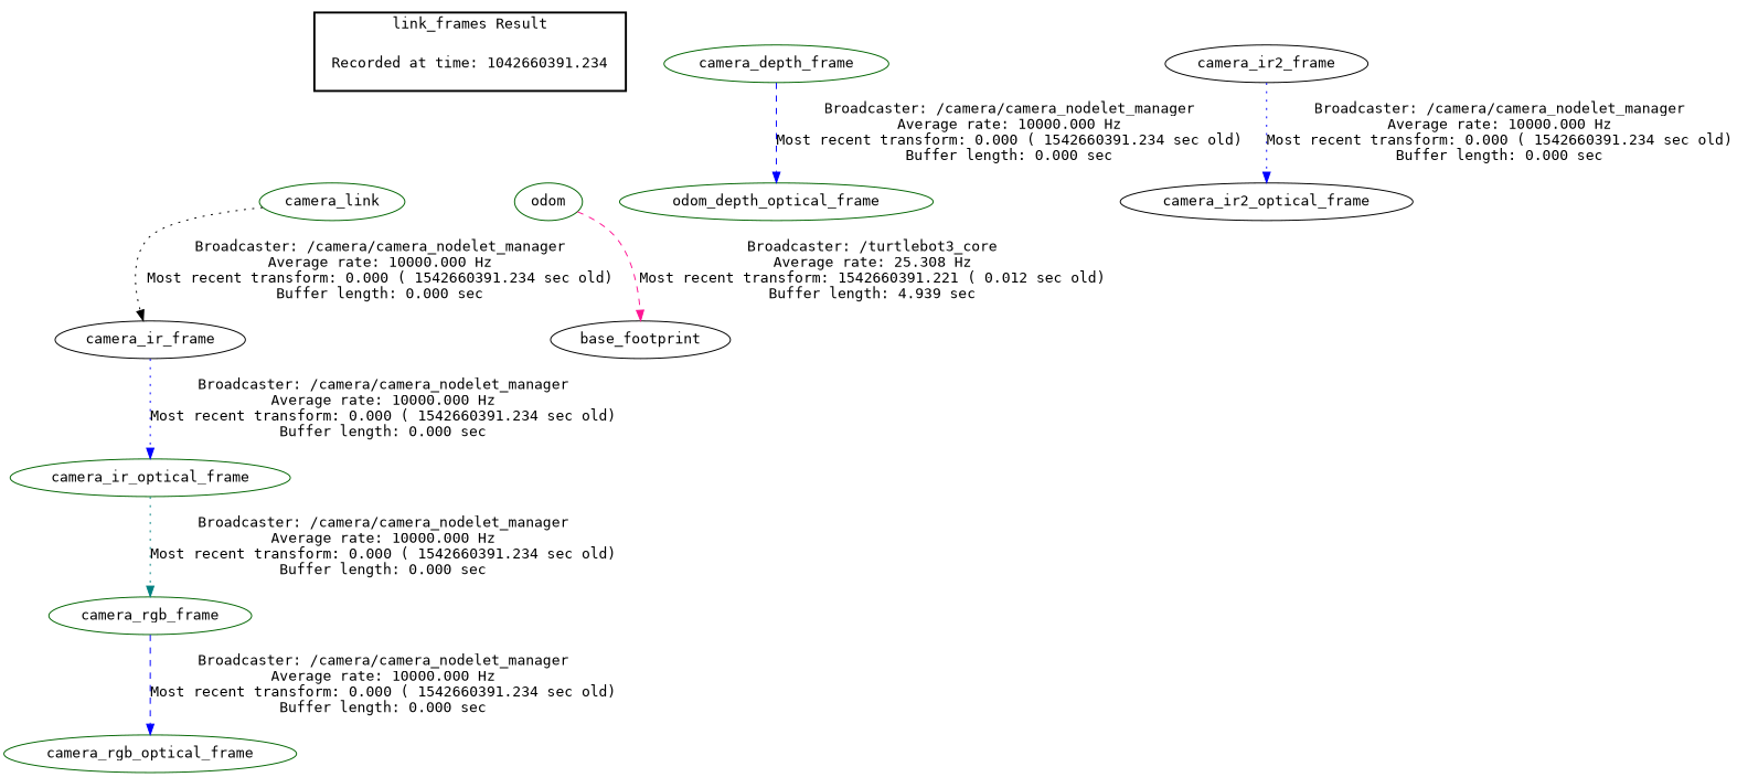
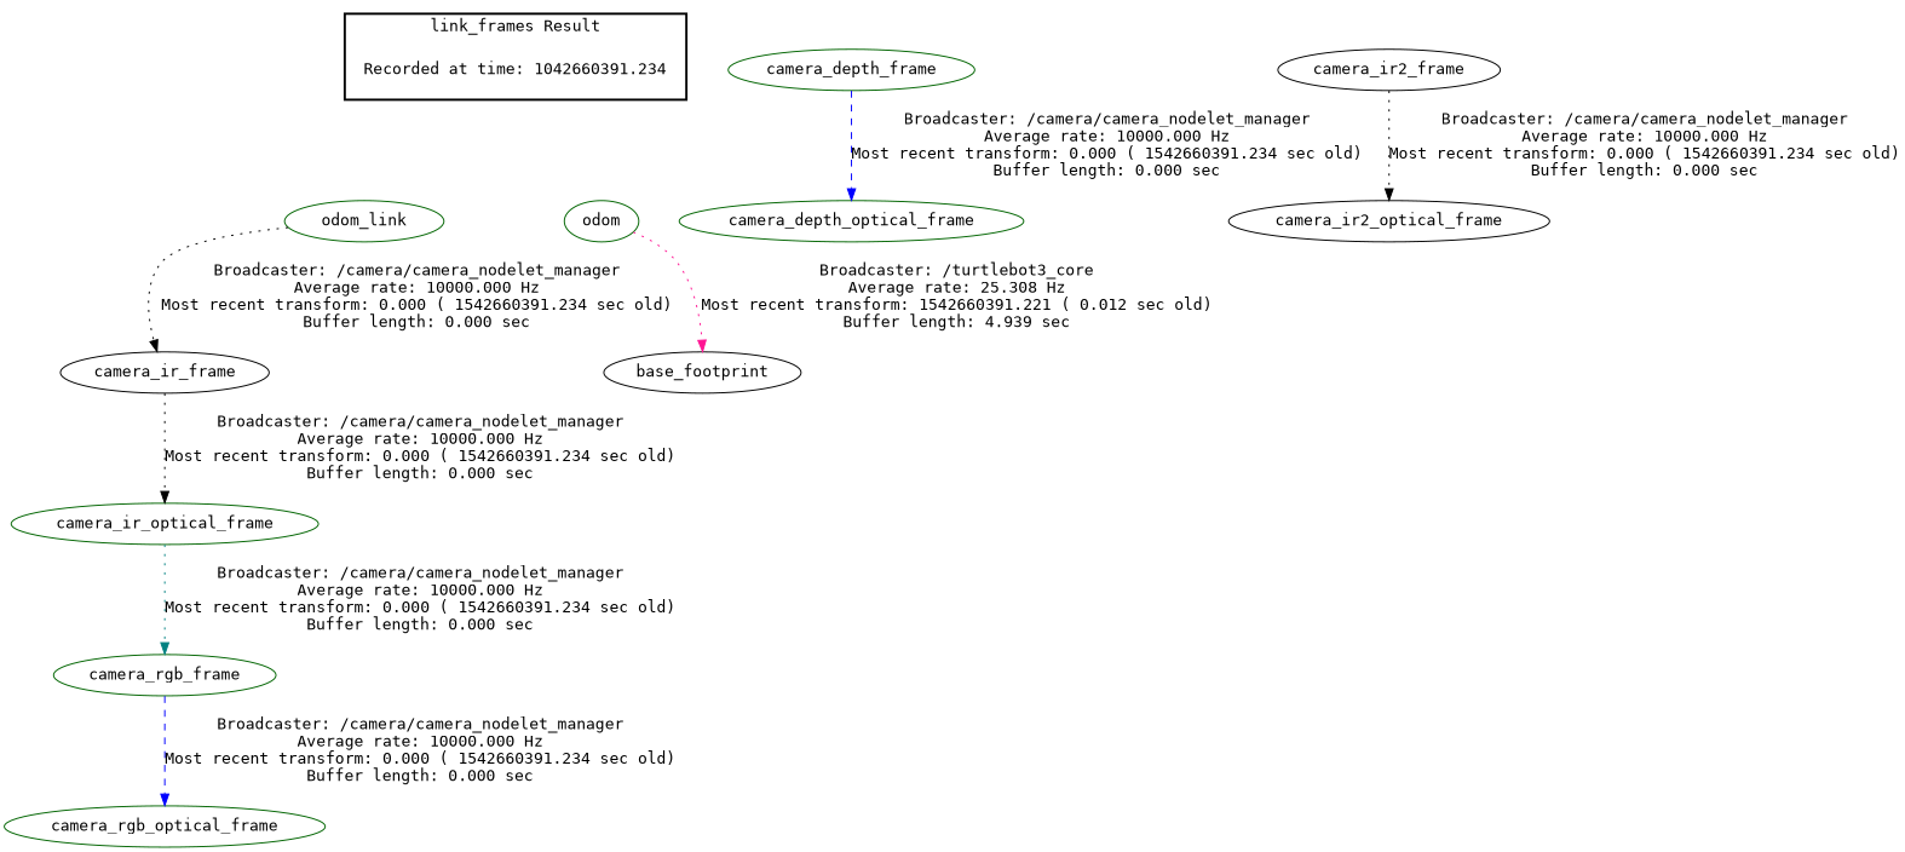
  digraph {
    fontname="DejaVu Sans Mono"
    node [color=darkgreen fontname="DejaVu Sans Mono"]
    edge [fontname="DejaVu Sans Mono" style=dotted color=blue]
    n1 [label="Recorded at time: 1042660391.234" shape=plaintext]
-   camera_link
+   camera_link [label=odom_link]
    odom
    camera_ir_frame [color=black]
    camera_rgb_frame
    camera_rgb_optical_frame
    camera_depth_frame
-   camera_depth_optical_frame [label=odom_depth_optical_frame]
+   camera_depth_optical_frame
    camera_ir_optical_frame
    camera_ir2_frame [color=black]
    camera_ir2_optical_frame [color=black]
    base_footprint [color=black]
    subgraph cluster_1 {
      color=black
      label="link_frames Result"
      style=bold
      n1
    }
    n1 -> camera_link [style=invis color=""]
    n1 -> odom [style=invis color=""]
    camera_link -> camera_ir_frame [color=black label="Broadcaster: /camera/camera_nodelet_manager\nAverage rate: 10000.000 Hz\nMost recent transform: 0.000 ( 1542660391.234 sec old)\nBuffer length: 0.000 sec\n"]
-   odom -> base_footprint [color=deeppink label="Broadcaster: /turtlebot3_core\nAverage rate: 25.308 Hz\nMost recent transform: 1542660391.221 ( 0.012 sec old)\nBuffer length: 4.939 sec\n" style=dashed]
-   camera_ir_frame -> camera_ir_optical_frame [label="Broadcaster: /camera/camera_nodelet_manager\nAverage rate: 10000.000 Hz\nMost recent transform: 0.000 ( 1542660391.234 sec old)\nBuffer length: 0.000 sec\n"]
+   odom -> base_footprint [color=deeppink label="Broadcaster: /turtlebot3_core\nAverage rate: 25.308 Hz\nMost recent transform: 1542660391.221 ( 0.012 sec old)\nBuffer length: 4.939 sec\n"]
+   camera_ir_frame -> camera_ir_optical_frame [color=black label="Broadcaster: /camera/camera_nodelet_manager\nAverage rate: 10000.000 Hz\nMost recent transform: 0.000 ( 1542660391.234 sec old)\nBuffer length: 0.000 sec\n"]
    camera_rgb_frame -> camera_rgb_optical_frame [label="Broadcaster: /camera/camera_nodelet_manager\nAverage rate: 10000.000 Hz\nMost recent transform: 0.000 ( 1542660391.234 sec old)\nBuffer length: 0.000 sec\n" style=dashed]
    camera_depth_frame -> camera_depth_optical_frame [label="Broadcaster: /camera/camera_nodelet_manager\nAverage rate: 10000.000 Hz\nMost recent transform: 0.000 ( 1542660391.234 sec old)\nBuffer length: 0.000 sec\n" style=dashed]
    camera_ir_optical_frame -> camera_rgb_frame [color=teal label="Broadcaster: /camera/camera_nodelet_manager\nAverage rate: 10000.000 Hz\nMost recent transform: 0.000 ( 1542660391.234 sec old)\nBuffer length: 0.000 sec\n"]
-   camera_ir2_frame -> camera_ir2_optical_frame [label="Broadcaster: /camera/camera_nodelet_manager\nAverage rate: 10000.000 Hz\nMost recent transform: 0.000 ( 1542660391.234 sec old)\nBuffer length: 0.000 sec\n"]
+   camera_ir2_frame -> camera_ir2_optical_frame [color=black label="Broadcaster: /camera/camera_nodelet_manager\nAverage rate: 10000.000 Hz\nMost recent transform: 0.000 ( 1542660391.234 sec old)\nBuffer length: 0.000 sec\n"]
  }
